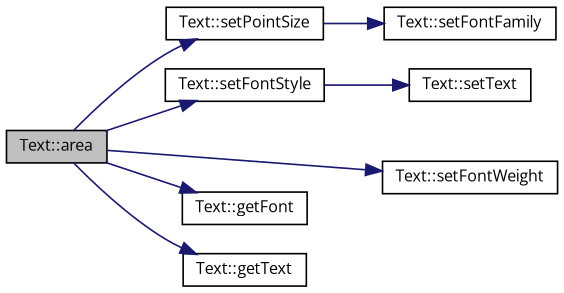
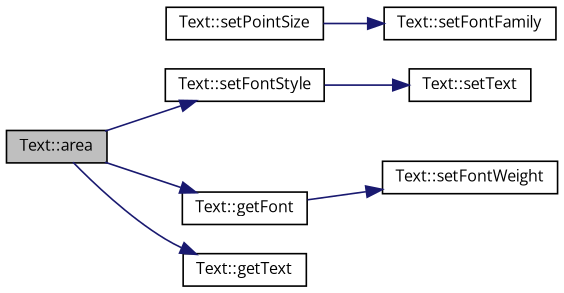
  digraph {
    fontname="Open Sans"
    rankdir=LR
    node [color=black fillcolor=white fontname="Open Sans" fontsize=10 shape=record style=filled]
    edge [color=midnightblue fontname="Open Sans" fontsize=10 labelfontname=Helvetica labelfontsize=10 style=solid]
    n1 [fillcolor=grey75 fontcolor=black height=0.2 label="Text::area" width=0.4]
    n2 [height=0.2 label="Text::setPointSize" width=0.4]
    n3 [height=0.2 label="Text::setFontStyle" width=0.4]
    n4 [height=0.2 label="Text::setFontWeight" width=0.4]
    n5 [height=0.2 label="Text::getFont" width=0.4]
    n6 [height=0.2 label="Text::getText" width=0.4]
    n7 [height=0.2 label="Text::setText" width=0.4]
    n8 [height=0.2 label="Text::setFontFamily" width=0.4]
-   n1 -> n2
    n1 -> n3
-   n1 -> n4
+   n5 -> n4
    n1 -> n5
    n1 -> n6
    n2 -> n8
    n3 -> n7
  }
